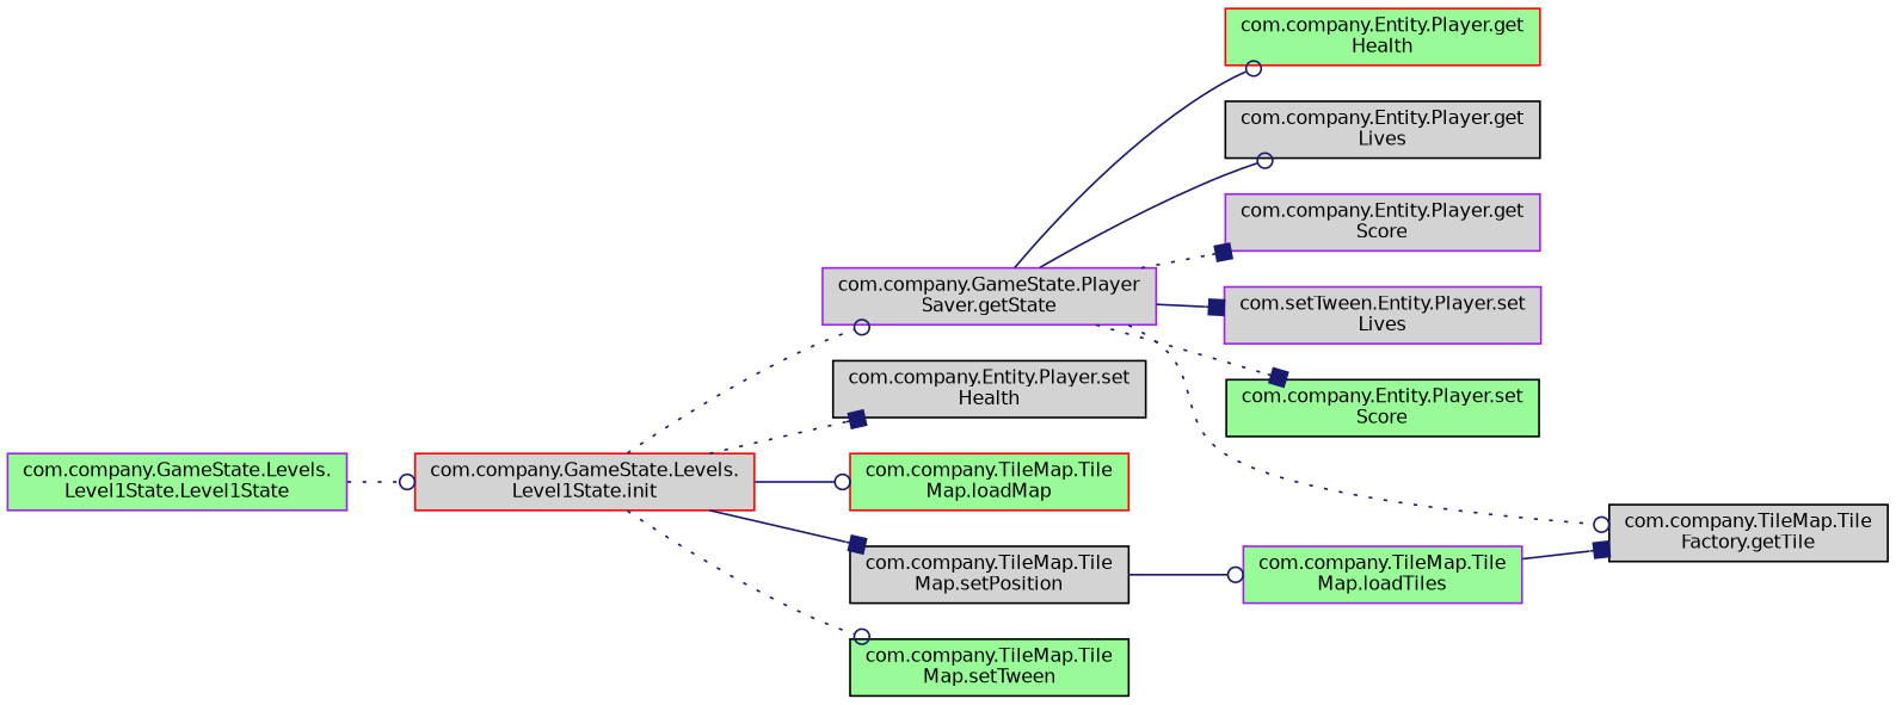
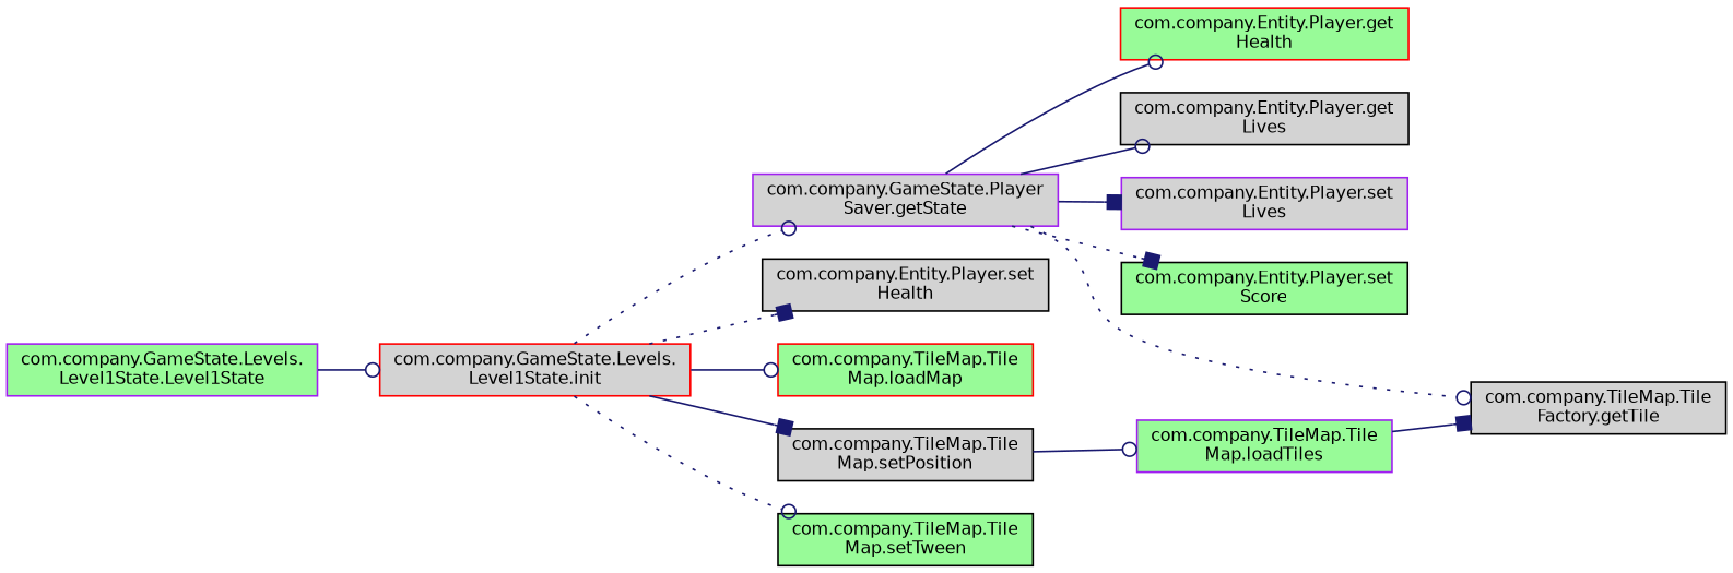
  digraph {
    rankdir=LR
    node [color=black fillcolor=lightgrey fontname=Helvetica fontsize=10 shape=record style=filled]
    edge [arrowhead=odot color=midnightblue fontname=Helvetica fontsize=10 labelfontname=Helvetica labelfontsize=10 style=solid]
    n1 [color=purple fillcolor=palegreen fontcolor=black height=0.2 label="com.company.GameState.Levels.\lLevel1State.Level1State" width=0.4]
    n2 [color=red height=0.2 label="com.company.GameState.Levels.\lLevel1State.init" width=0.4]
    n3 [color=purple height=0.2 label="com.company.GameState.Player\lSaver.getState" width=0.4]
    n4 [height=0.2 label="com.company.Entity.Player.set\lHealth" width=0.4]
    n5 [color=red fillcolor=palegreen height=0.2 label="com.company.TileMap.Tile\lMap.loadMap" width=0.4]
    n6 [height=0.2 label="com.company.TileMap.Tile\lMap.setPosition" width=0.4]
    n7 [fillcolor=palegreen height=0.2 label="com.company.TileMap.Tile\lMap.setTween" width=0.4]
    n8 [color=red fillcolor=palegreen height=0.2 label="com.company.Entity.Player.get\lHealth" width=0.4]
    n9 [height=0.2 label="com.company.Entity.Player.get\lLives" width=0.4]
-   n10 [color=purple height=0.2 label="com.company.Entity.Player.get\lScore" width=0.4]
-   n11 [color=purple height=0.2 label="com.setTween.Entity.Player.set\lLives" width=0.4]
+   n11 [color=purple height=0.2 label="com.company.Entity.Player.set\lLives" width=0.4]
    n12 [fillcolor=palegreen height=0.2 label="com.company.Entity.Player.set\lScore" width=0.4]
    n13 [height=0.2 label="com.company.TileMap.Tile\lFactory.getTile" width=0.4]
    n14 [color=purple fillcolor=palegreen height=0.2 label="com.company.TileMap.Tile\lMap.loadTiles" width=0.4]
-   n1 -> n2 [style=dotted]
+   n1 -> n2
    n2 -> n3 [style=dotted]
    n2 -> n4 [arrowhead=box style=dotted]
    n2 -> n5
    n2 -> n6 [arrowhead=box]
    n2 -> n7 [style=dotted]
    n3 -> n8
    n3 -> n9
-   n3 -> n10 [arrowhead=box style=dotted]
    n3 -> n11 [arrowhead=box]
    n3 -> n12 [arrowhead=box style=dotted]
    n3 -> n13 [style=dotted]
    n6 -> n14
    n14 -> n13 [arrowhead=box]
  }
